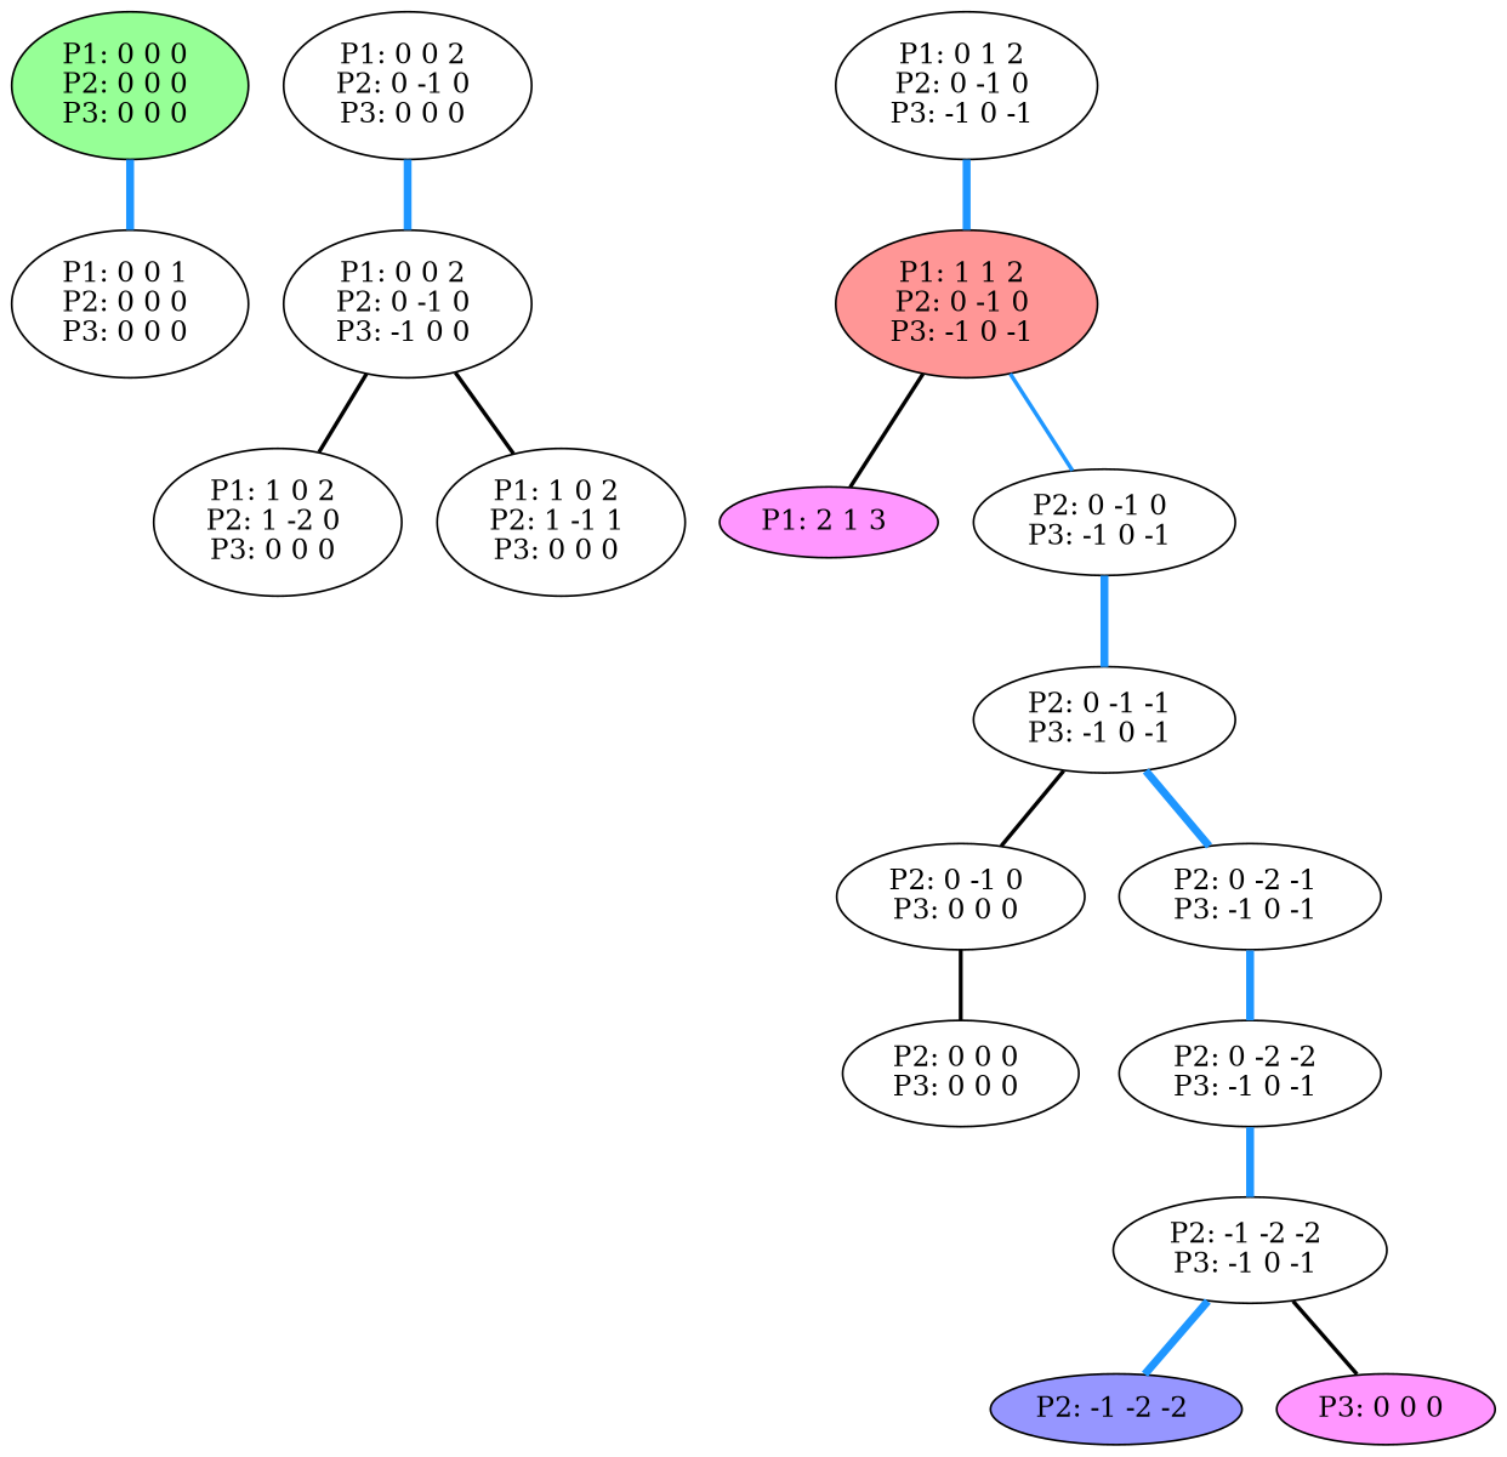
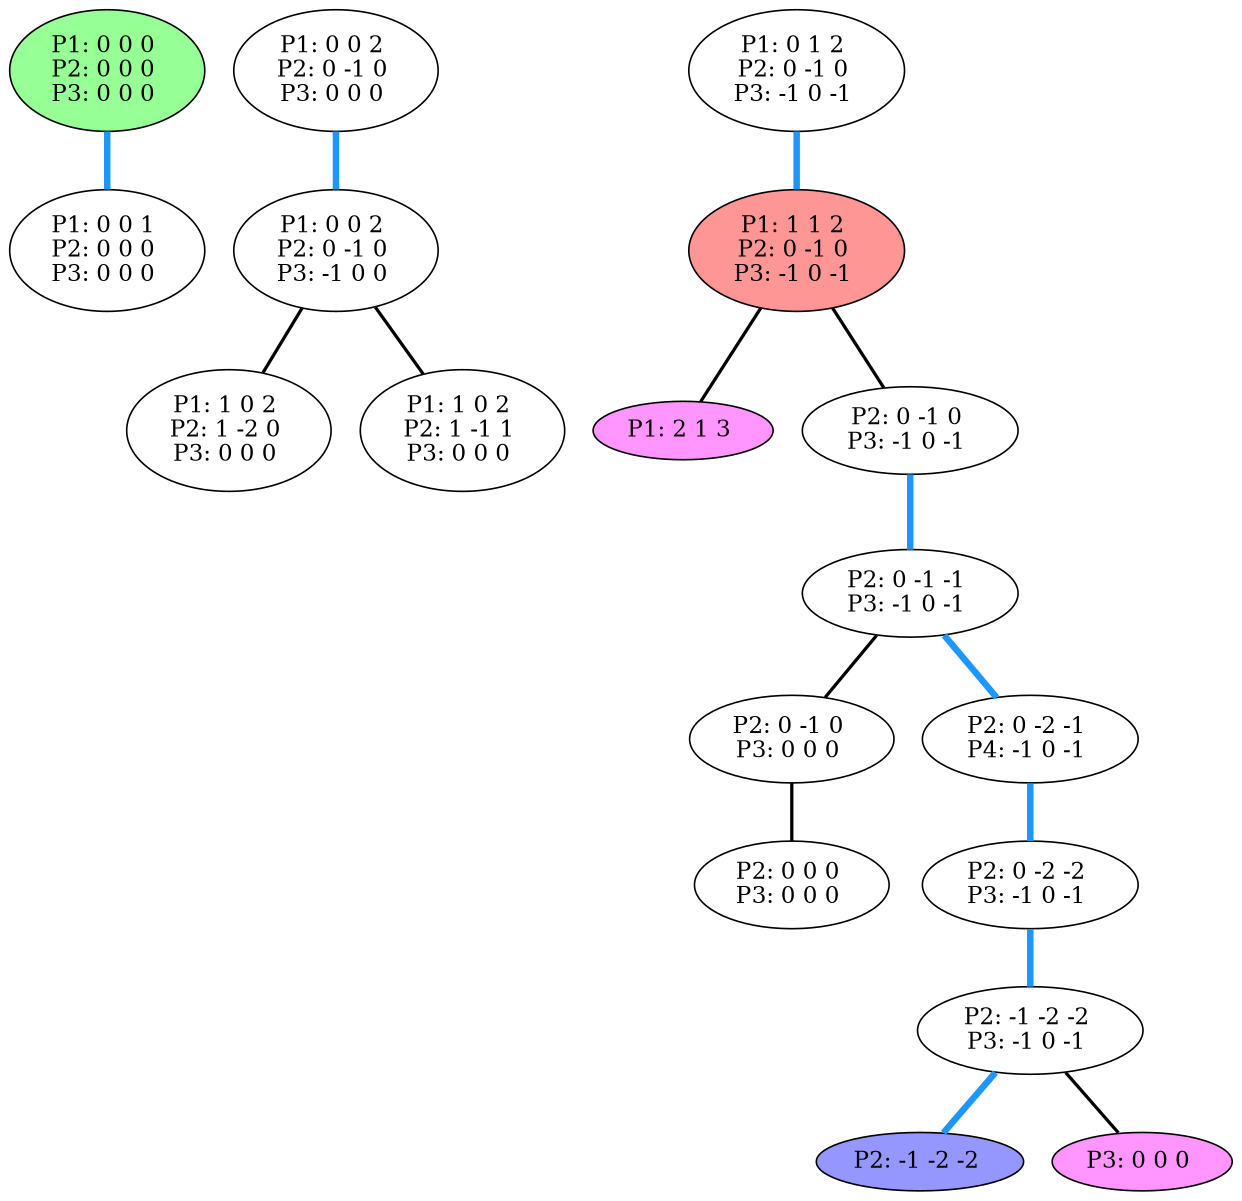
  graph {
    color=black
    edge [color="#1E96FF" penwidth=4.0 style=bold]
    n1 [fillcolor="#96FF96" label="P1: 0 0 0 \nP2: 0 0 0 \nP3: 0 0 0 \n" style=filled]
    n2 [label="P1: 0 0 1 \nP2: 0 0 0 \nP3: 0 0 0 \n"]
    n3 [label="P1: 0 0 2 \nP2: 0 -1 0 \nP3: 0 0 0 \n"]
    n4 [label="P1: 0 0 2 \nP2: 0 -1 0 \nP3: -1 0 0 \n"]
    n5 [label="P1: 1 0 2 \nP2: 1 -2 0 \nP3: 0 0 0 \n"]
    n6 [label="P1: 1 0 2 \nP2: 1 -1 1 \nP3: 0 0 0 \n"]
    n7 [label="P1: 0 1 2 \nP2: 0 -1 0 \nP3: -1 0 -1 \n"]
    n8 [fillcolor="#FF9696" label="P1: 1 1 2 \nP2: 0 -1 0 \nP3: -1 0 -1 \n" style=filled]
    n9 [fillcolor="#FF96FF" label="P1: 2 1 3 \n" style=filled]
    n10 [label="P2: 0 -1 0 \nP3: -1 0 -1 \n"]
    n11 [label="P2: 0 -1 -1 \nP3: -1 0 -1 \n"]
    n12 [label="P2: 0 -1 0 \nP3: 0 0 0 \n"]
-   n13 [label="P2: 0 -2 -1 \nP3: -1 0 -1 \n"]
+   n13 [label="P2: 0 -2 -1 \nP4: -1 0 -1 \n"]
    n14 [label="P2: 0 0 0 \nP3: 0 0 0 \n"]
    n15 [label="P2: 0 -2 -2 \nP3: -1 0 -1 \n"]
    n16 [label="P2: -1 -2 -2 \nP3: -1 0 -1 \n"]
    n17 [fillcolor="#9696FF" label="P2: -1 -2 -2 \n" style=filled]
    n18 [fillcolor="#FF96FF" label="P3: 0 0 0 \n" style=filled]
    n1 -- n2
    n3 -- n4
    n4 -- n5 [color=black penwidth=""]
    n4 -- n6 [color=black penwidth=""]
    n7 -- n8
    n8 -- n9 [color=black penwidth=""]
-   n8 -- n10 [penwidth=""]
+   n8 -- n10 [color=black penwidth=""]
    n10 -- n11
    n11 -- n12 [color=black penwidth=""]
    n11 -- n13
    n12 -- n14 [color=black penwidth=""]
    n13 -- n15
    n15 -- n16
    n16 -- n17
    n16 -- n18 [color=black penwidth=""]
  }
